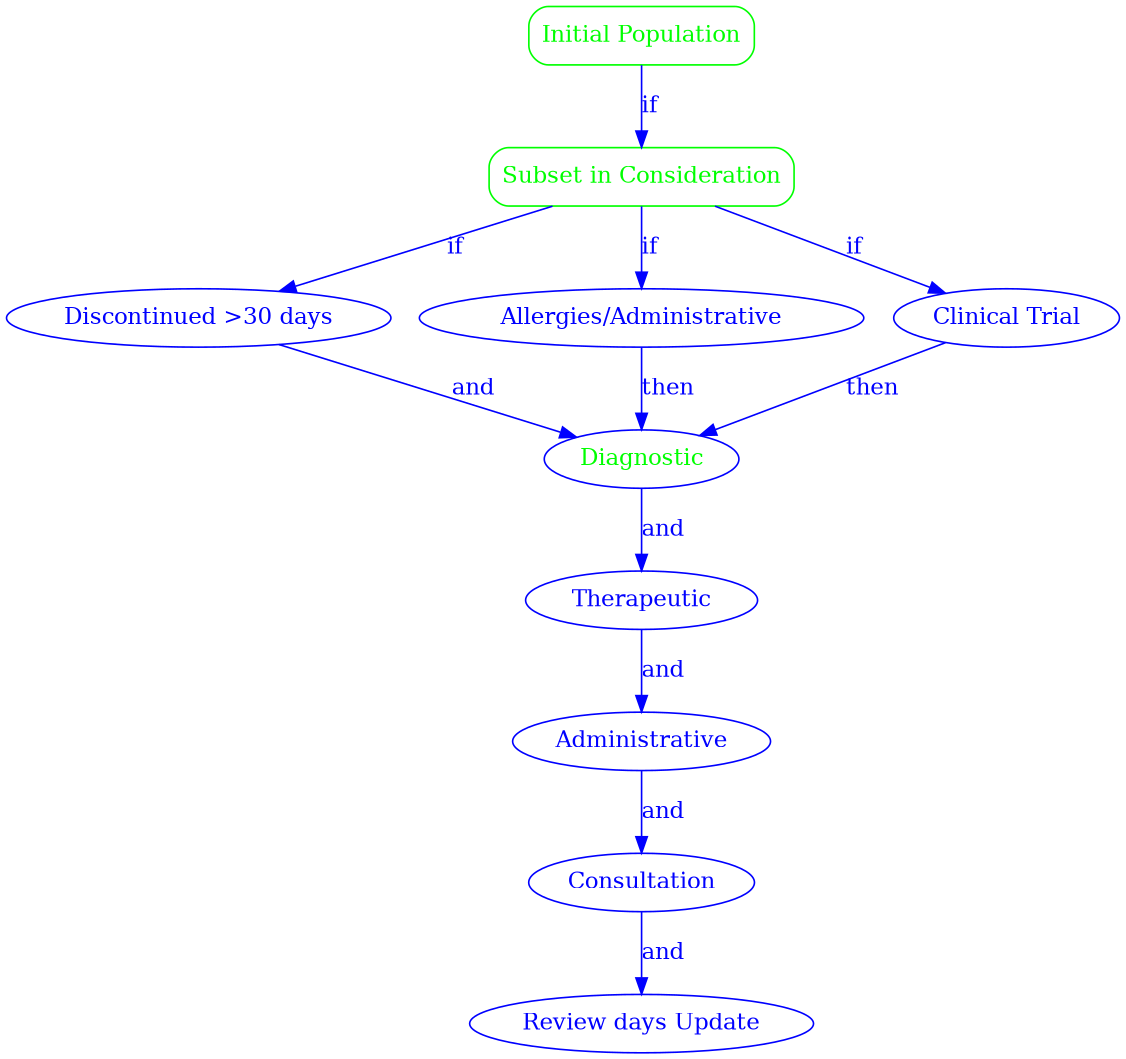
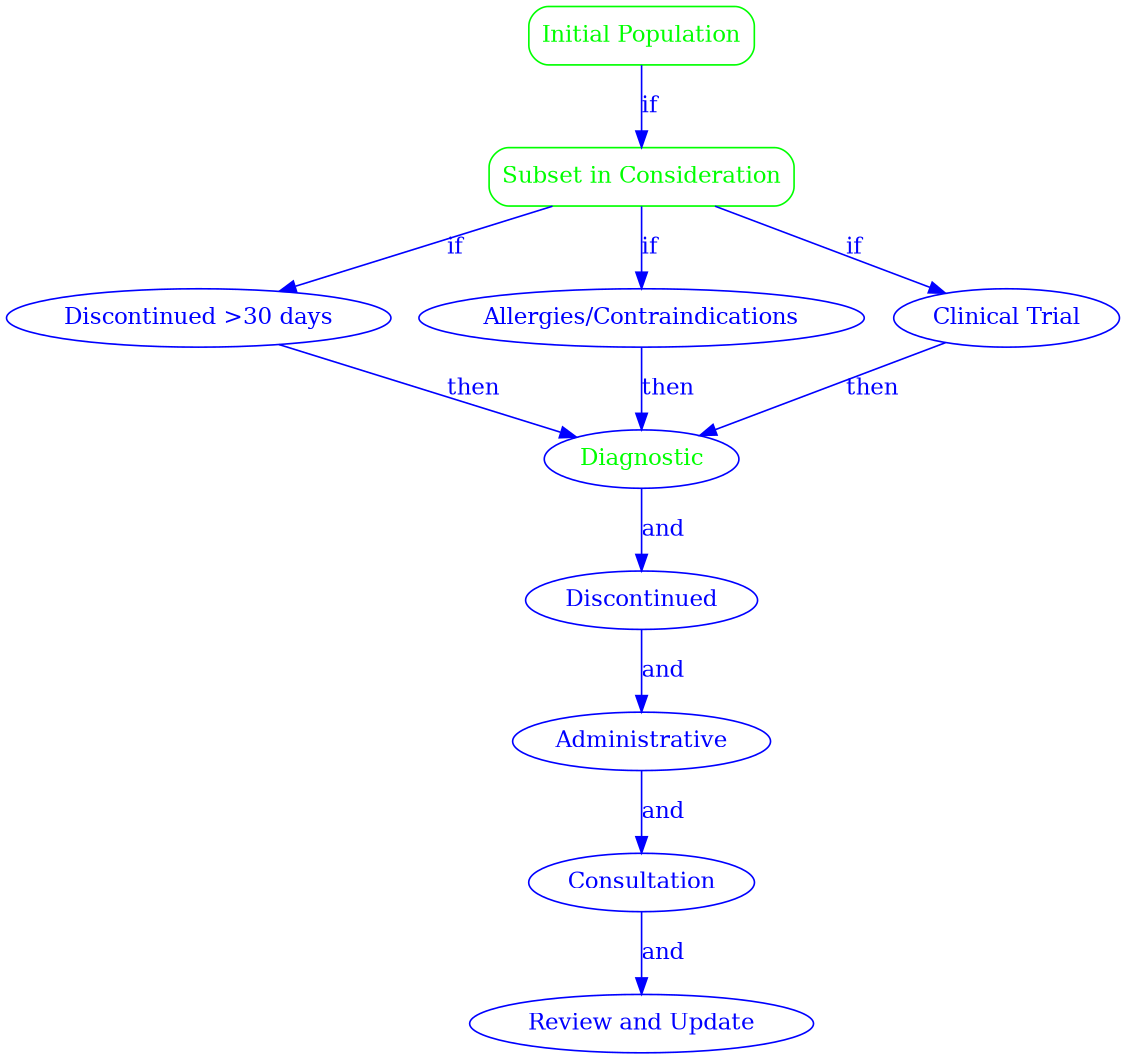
  digraph {
    rankdir=TB
    node [color=blue fontcolor=blue shape=ellipse]
    edge [color=blue fontcolor=blue]
    n1 [color=green fontcolor=green label="Initial Population" shape=box style=rounded]
    n2 [color=green fontcolor=green label="Subset in Consideration" shape=box style=rounded]
    n3 [label="Discontinued >30 days"]
-   n4 [label="Allergies/Administrative"]
+   n4 [label="Allergies/Contraindications"]
    n5 [label="Clinical Trial"]
    n6 [fontcolor=green label=Diagnostic]
-   n7 [label=Therapeutic]
+   n7 [label=Discontinued]
    n8 [label=Administrative]
    n9 [label=Consultation]
-   n10 [label="Review days Update"]
+   n10 [label="Review and Update"]
    n1 -> n2 [label=if]
    n2 -> n3 [label=if]
    n2 -> n4 [label=if]
    n2 -> n5 [label=if]
-   n3 -> n6 [label=and]
+   n3 -> n6 [label=then]
    n4 -> n6 [label=then]
    n5 -> n6 [label=then]
    n6 -> n7 [label=and]
    n7 -> n8 [label=and]
    n8 -> n9 [label=and]
    n9 -> n10 [label=and]
  }
